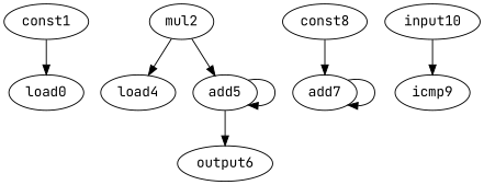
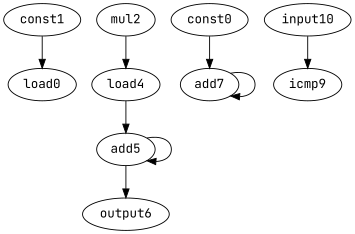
  digraph {
    fontname="JetBrains Mono"
    node [fontname="JetBrains Mono" opcode=load]
    edge [fontname="JetBrains Mono" operand=0]
    load0
    const1 [opcode=const]
    mul2 [opcode=mul]
    load4
    add5 [opcode=add]
    output6 [opcode=output]
    add7 [opcode=add]
    icmp9 [opcode=icmp]
-   const8 [opcode=const]
+   const8 [opcode=const label=const0]
    input10 [opcode=input]
    const1 -> load0
    mul2 -> load4
-   mul2 -> add5
+   load4 -> add5
    add5 -> add5 [operand=1]
    add5 -> output6
    add7 -> add7
    const8 -> add7 [operand=1]
    input10 -> icmp9 [operand=1]
  }
